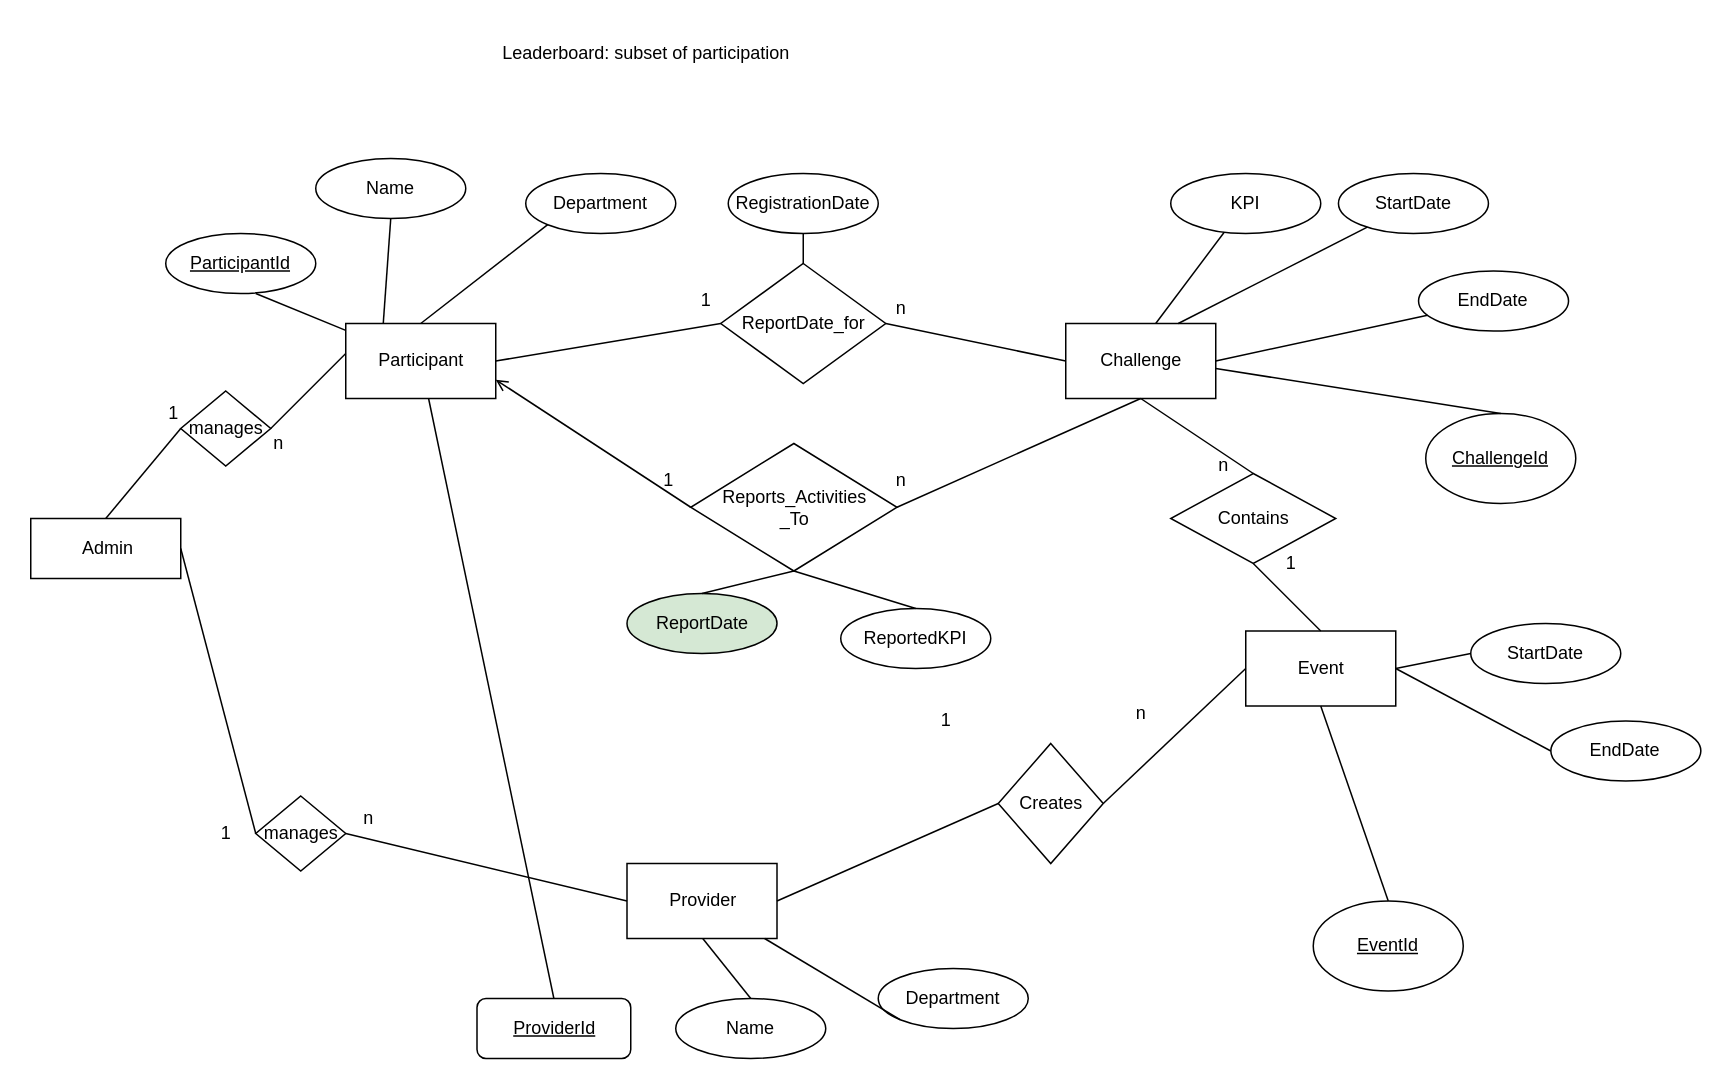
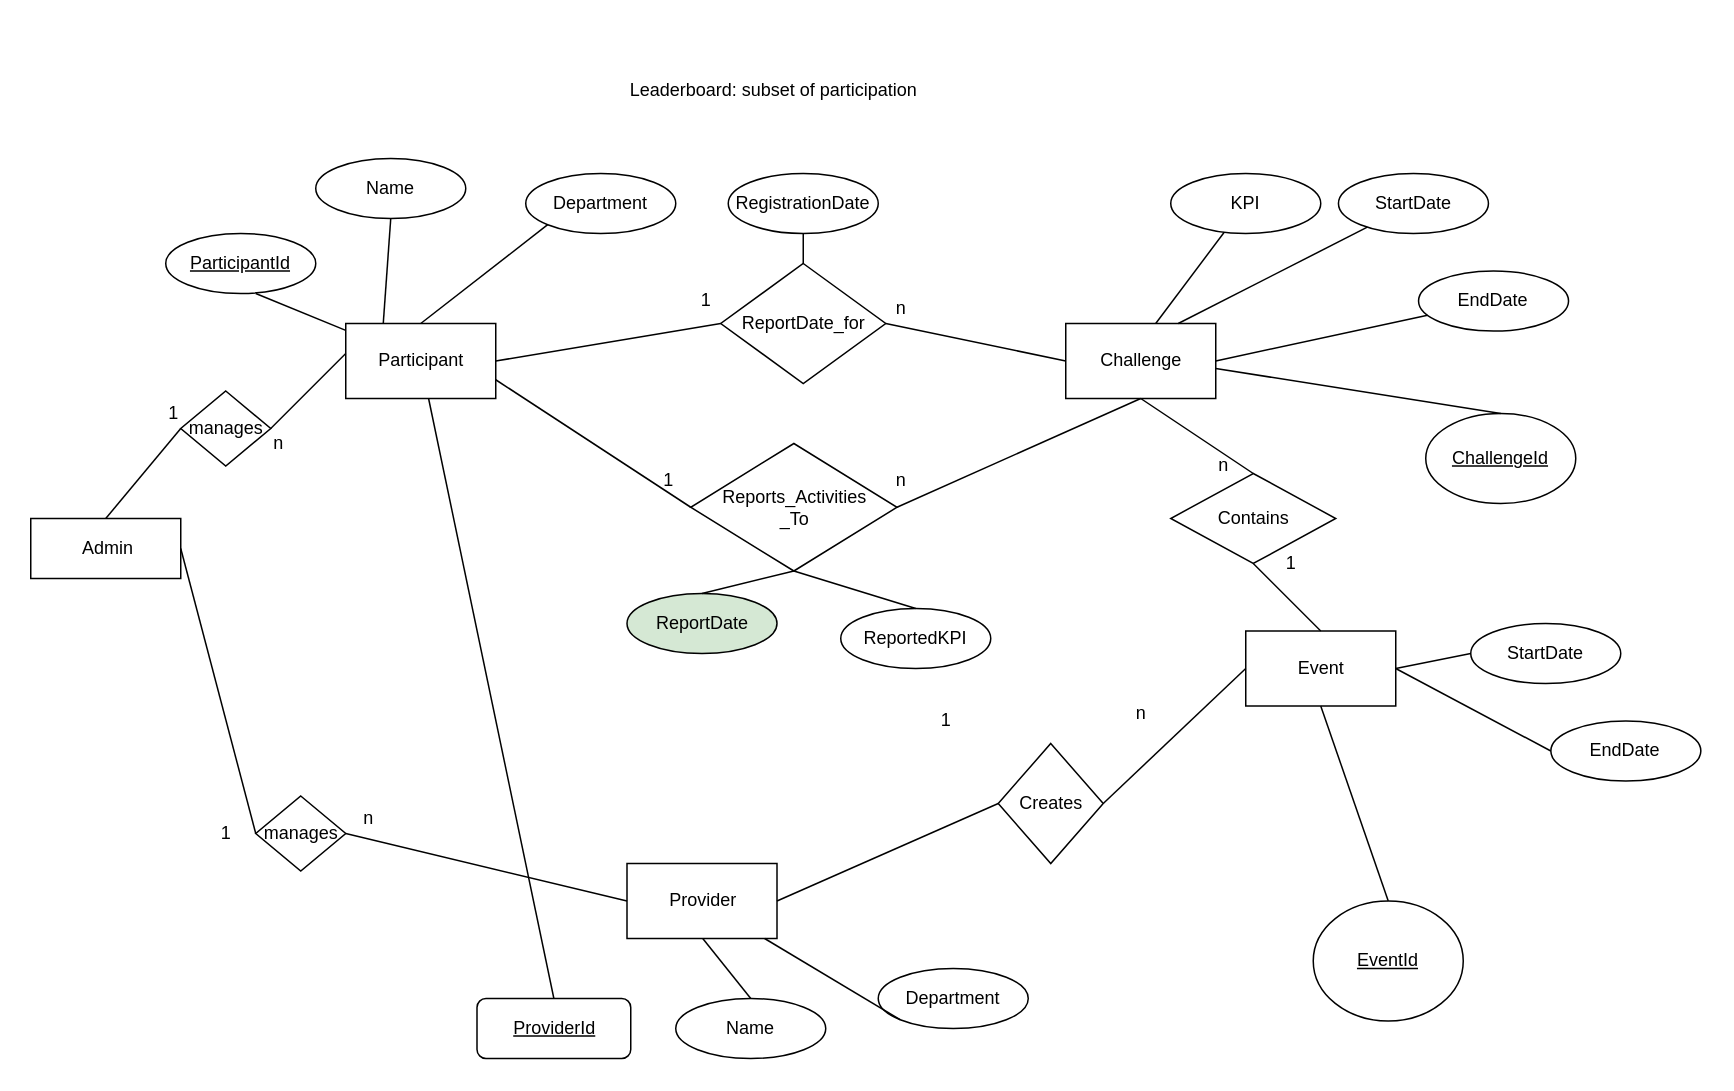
  <mxCell id="0" />
  <mxCell id="1" parent="0" />
  <mxCell id="2" value="Participant" style="html=1;dashed=0;whitespace=wrap;" vertex="1" parent="1"><mxGeometry x="230" y="215" width="100" height="50" as="geometry" /></mxCell>
  <mxCell id="3" value="ParticipantId" style="ellipse;whiteSpace=wrap;html=1;align=center;fontStyle=4;" vertex="1" parent="1"><mxGeometry x="110" y="155" width="100" height="40" as="geometry" /></mxCell>
  <mxCell id="4" value="Name" style="ellipse;whiteSpace=wrap;html=1;align=center;" vertex="1" parent="1"><mxGeometry x="210" y="105" width="100" height="40" as="geometry" /></mxCell>
  <mxCell id="5" value="Department" style="ellipse;whiteSpace=wrap;html=1;align=center;" vertex="1" parent="1"><mxGeometry x="350" y="115" width="100" height="40" as="geometry" /></mxCell>
  <mxCell id="6" value="ReportDate_for" style="shape=rhombus;html=1;dashed=0;whitespace=wrap;perimeter=rhombusPerimeter;" vertex="1" parent="1"><mxGeometry x="480" y="175" width="110" height="80" as="geometry" /></mxCell>
  <mxCell id="7" value="" style="endArrow=none;html=1;rounded=0;" edge="1" parent="1" target="2"><mxGeometry width="50" height="50" relative="1" as="geometry"><mxPoint x="170" y="195" as="sourcePoint" /><mxPoint x="590" y="375" as="targetPoint" /></mxGeometry></mxCell>
  <mxCell id="8" value="" style="endArrow=none;html=1;rounded=0;entryX=0.25;entryY=0;entryDx=0;entryDy=0;exitX=0.5;exitY=1;exitDx=0;exitDy=0;" edge="1" parent="1" source="4" target="2"><mxGeometry width="50" height="50" relative="1" as="geometry"><mxPoint x="255" y="135" as="sourcePoint" /><mxPoint x="240" y="229.847" as="targetPoint" /></mxGeometry></mxCell>
  <mxCell id="9" value="" style="endArrow=none;html=1;rounded=0;exitX=0;exitY=1;exitDx=0;exitDy=0;" edge="1" parent="1" source="5"><mxGeometry width="50" height="50" relative="1" as="geometry"><mxPoint x="257" y="158.36" as="sourcePoint" /><mxPoint x="280" y="215" as="targetPoint" /></mxGeometry></mxCell>
  <mxCell id="10" value="" style="endArrow=none;html=1;rounded=0;exitX=0;exitY=0.5;exitDx=0;exitDy=0;entryX=1;entryY=0.5;entryDx=0;entryDy=0;" edge="1" parent="1" source="6" target="2"><mxGeometry width="50" height="50" relative="1" as="geometry"><mxPoint x="374.854" y="159.226" as="sourcePoint" /><mxPoint x="290" y="225" as="targetPoint" /></mxGeometry></mxCell>
  <mxCell id="11" value="1" style="text;html=1;align=center;verticalAlign=middle;resizable=0;points=[];autosize=1;strokeColor=none;fillColor=none;" vertex="1" parent="1"><mxGeometry x="455" y="185" width="30" height="30" as="geometry" /></mxCell>
  <mxCell id="12" value="" style="endArrow=none;html=1;rounded=0;entryX=1;entryY=0.5;entryDx=0;entryDy=0;" edge="1" parent="1" target="6"><mxGeometry width="50" height="50" relative="1" as="geometry"><mxPoint x="710" y="240" as="sourcePoint" /><mxPoint x="340" y="250" as="targetPoint" /></mxGeometry></mxCell>
  <mxCell id="13" value="n" style="text;html=1;align=center;verticalAlign=middle;resizable=0;points=[];autosize=1;strokeColor=none;fillColor=none;" vertex="1" parent="1"><mxGeometry x="585" y="190" width="30" height="30" as="geometry" /></mxCell>
  <mxCell id="14" value="Challenge" style="html=1;dashed=0;whitespace=wrap;" vertex="1" parent="1"><mxGeometry x="710" y="215" width="100" height="50" as="geometry" /></mxCell>
  <mxCell id="15" value="ChallengeId" style="ellipse;whiteSpace=wrap;html=1;align=center;fontStyle=4;" vertex="1" parent="1"><mxGeometry x="950" y="275" width="100" height="60" as="geometry" /></mxCell>
  <mxCell id="16" value="KPI" style="ellipse;whiteSpace=wrap;html=1;align=center;" vertex="1" parent="1"><mxGeometry x="780" y="115" width="100" height="40" as="geometry" /></mxCell>
  <mxCell id="17" value="" style="endArrow=none;html=1;rounded=0;entryX=0.5;entryY=0;entryDx=0;entryDy=0;" edge="1" parent="1" target="15"><mxGeometry width="50" height="50" relative="1" as="geometry"><mxPoint x="810" y="245" as="sourcePoint" /><mxPoint x="590" y="375" as="targetPoint" /></mxGeometry></mxCell>
  <mxCell id="18" value="" style="endArrow=none;html=1;rounded=0;" edge="1" parent="1" target="16"><mxGeometry width="50" height="50" relative="1" as="geometry"><mxPoint x="770" y="215" as="sourcePoint" /><mxPoint x="710" y="165" as="targetPoint" /></mxGeometry></mxCell>
  <mxCell id="19" value="StartDate" style="ellipse;whiteSpace=wrap;html=1;align=center;" vertex="1" parent="1"><mxGeometry x="891.8" y="115" width="100" height="40" as="geometry" /></mxCell>
  <mxCell id="20" value="" style="endArrow=none;html=1;rounded=0;exitX=0.75;exitY=0;exitDx=0;exitDy=0;" edge="1" parent="1" target="19" source="14"><mxGeometry width="50" height="50" relative="1" as="geometry"><mxPoint x="880" y="211.9" as="sourcePoint" /><mxPoint x="821.8" y="165" as="targetPoint" /></mxGeometry></mxCell>
  <mxCell id="21" value="EndDate" style="ellipse;whiteSpace=wrap;html=1;align=center;" vertex="1" parent="1"><mxGeometry x="945.2" y="180" width="100" height="40" as="geometry" /></mxCell>
  <mxCell id="22" value="" style="endArrow=none;html=1;rounded=0;exitX=1;exitY=0.5;exitDx=0;exitDy=0;" edge="1" parent="1" target="21" source="14"><mxGeometry width="50" height="50" relative="1" as="geometry"><mxPoint x="838.4" y="280" as="sourcePoint" /><mxPoint x="875.2" y="230" as="targetPoint" /></mxGeometry></mxCell>
  <mxCell id="23" value="Creates" style="shape=rhombus;html=1;dashed=0;whitespace=wrap;perimeter=rhombusPerimeter;" vertex="1" parent="1"><mxGeometry x="665" y="495" width="70" height="80" as="geometry" /></mxCell>
  <mxCell id="24" value="1" style="text;html=1;align=center;verticalAlign=middle;resizable=0;points=[];autosize=1;strokeColor=none;fillColor=none;" vertex="1" parent="1"><mxGeometry x="615" y="465" width="30" height="30" as="geometry" /></mxCell>
  <mxCell id="25" value="n" style="text;html=1;align=center;verticalAlign=middle;resizable=0;points=[];autosize=1;strokeColor=none;fillColor=none;" vertex="1" parent="1"><mxGeometry x="745" y="460" width="30" height="30" as="geometry" /></mxCell>
- <mxCell id="26" value="Leaderboard: subset of participation" style="text;html=1;align=center;verticalAlign=middle;resizable=0;points=[];autosize=1;strokeColor=none;fillColor=none;" vertex="1" parent="1"><mxGeometry x="325" y="20" width="210" height="30" as="geometry" /></mxCell>
+ <mxCell id="26" value="Leaderboard: subset of participation" style="text;html=1;align=center;verticalAlign=middle;resizable=0;points=[];autosize=1;strokeColor=none;fillColor=none;" vertex="1" parent="1"><mxGeometry x="410" y="45" width="210" height="30" as="geometry" /></mxCell>
  <mxCell id="27" value="RegistrationDate" style="ellipse;whiteSpace=wrap;html=1;align=center;" vertex="1" parent="1"><mxGeometry x="485" y="115" width="100" height="40" as="geometry" /></mxCell>
  <mxCell id="28" value="" style="endArrow=none;html=1;rounded=0;exitX=0.5;exitY=0;exitDx=0;exitDy=0;entryX=0.5;entryY=1;entryDx=0;entryDy=0;" edge="1" parent="1" source="6" target="27"><mxGeometry width="50" height="50" relative="1" as="geometry"><mxPoint x="555" y="180" as="sourcePoint" /><mxPoint x="420" y="180" as="targetPoint" /></mxGeometry></mxCell>
  <mxCell id="29" value="Provider" style="html=1;dashed=0;whitespace=wrap;" vertex="1" parent="1"><mxGeometry x="417.5" y="575" width="100" height="50" as="geometry" /></mxCell>
  <mxCell id="30" value="ProviderId" style="whiteSpace=wrap;html=1;align=center;fontStyle=4;rounded=1;" vertex="1" parent="1"><mxGeometry x="317.5" y="665" width="102.5" height="40" as="geometry" /></mxCell>
  <mxCell id="31" value="Name" style="ellipse;whiteSpace=wrap;html=1;align=center;" vertex="1" parent="1"><mxGeometry x="450" y="665" width="100" height="40" as="geometry" /></mxCell>
  <mxCell id="32" value="Department" style="ellipse;whiteSpace=wrap;html=1;align=center;" vertex="1" parent="1"><mxGeometry x="585" y="645" width="100" height="40" as="geometry" /></mxCell>
  <mxCell id="33" value="" style="endArrow=none;html=1;rounded=0;exitX=0.5;exitY=0;exitDx=0;exitDy=0;" edge="1" parent="1" target="2" source="30"><mxGeometry width="50" height="50" relative="1" as="geometry"><mxPoint x="340" y="425" as="sourcePoint" /><mxPoint x="767.5" y="580" as="targetPoint" /></mxGeometry></mxCell>
  <mxCell id="34" value="" style="endArrow=none;html=1;rounded=0;exitX=0.5;exitY=0;exitDx=0;exitDy=0;" edge="1" parent="1" source="31"><mxGeometry width="50" height="50" relative="1" as="geometry"><mxPoint x="432.5" y="340" as="sourcePoint" /><mxPoint x="468" y="625" as="targetPoint" /></mxGeometry></mxCell>
  <mxCell id="35" value="" style="endArrow=none;html=1;rounded=0;exitX=0;exitY=1;exitDx=0;exitDy=0;" edge="1" parent="1" source="32" target="29"><mxGeometry width="50" height="50" relative="1" as="geometry"><mxPoint x="434.5" y="363.36" as="sourcePoint" /><mxPoint x="457.5" y="420" as="targetPoint" /></mxGeometry></mxCell>
  <mxCell id="36" value="" style="endArrow=none;html=1;rounded=0;exitX=0;exitY=0.5;exitDx=0;exitDy=0;entryX=1;entryY=0.5;entryDx=0;entryDy=0;" edge="1" parent="1" target="29" source="23"><mxGeometry width="50" height="50" relative="1" as="geometry"><mxPoint x="642.5" y="445" as="sourcePoint" /><mxPoint x="467.5" y="430" as="targetPoint" /></mxGeometry></mxCell>
  <mxCell id="37" value="Event" style="html=1;dashed=0;whitespace=wrap;" vertex="1" parent="1"><mxGeometry x="830" y="420" width="100" height="50" as="geometry" /></mxCell>
  <mxCell id="38" value="Contains" style="shape=rhombus;html=1;dashed=0;whitespace=wrap;perimeter=rhombusPerimeter;" vertex="1" parent="1"><mxGeometry x="780" y="315" width="110" height="60" as="geometry" /></mxCell>
  <mxCell id="39" value="" style="endArrow=none;html=1;rounded=0;entryX=0.5;entryY=0;entryDx=0;entryDy=0;exitX=0.5;exitY=1;exitDx=0;exitDy=0;" edge="1" parent="1" source="14" target="38"><mxGeometry width="50" height="50" relative="1" as="geometry"><mxPoint x="720" y="250" as="sourcePoint" /><mxPoint x="585" y="250" as="targetPoint" /></mxGeometry></mxCell>
  <mxCell id="40" value="" style="endArrow=none;html=1;rounded=0;entryX=0.5;entryY=1;entryDx=0;entryDy=0;exitX=0.5;exitY=0;exitDx=0;exitDy=0;" edge="1" parent="1" source="37" target="38"><mxGeometry width="50" height="50" relative="1" as="geometry"><mxPoint x="770" y="275" as="sourcePoint" /><mxPoint x="845" y="325" as="targetPoint" /></mxGeometry></mxCell>
  <mxCell id="41" value="1" style="text;html=1;align=center;verticalAlign=middle;resizable=0;points=[];autosize=1;strokeColor=none;fillColor=none;" vertex="1" parent="1"><mxGeometry x="845" y="360" width="30" height="30" as="geometry" /></mxCell>
  <mxCell id="42" value="n" style="text;html=1;align=center;verticalAlign=middle;resizable=0;points=[];autosize=1;strokeColor=none;fillColor=none;" vertex="1" parent="1"><mxGeometry x="800" y="295" width="30" height="30" as="geometry" /></mxCell>
  <mxCell id="43" value="" style="endArrow=none;html=1;rounded=0;exitX=0;exitY=0.5;exitDx=0;exitDy=0;entryX=1;entryY=0.5;entryDx=0;entryDy=0;" edge="1" parent="1" source="37" target="23"><mxGeometry width="50" height="50" relative="1" as="geometry"><mxPoint x="652.5" y="455" as="sourcePoint" /><mxPoint x="517.5" y="455" as="targetPoint" /></mxGeometry></mxCell>
  <mxCell id="44" value="&amp;nbsp;Admin" style="whiteSpace=wrap;html=1;align=center;" vertex="1" parent="1"><mxGeometry x="20" y="345" width="100" height="40" as="geometry" /></mxCell>
  <mxCell id="45" value="manages" style="shape=rhombus;html=1;dashed=0;whitespace=wrap;perimeter=rhombusPerimeter;" vertex="1" parent="1"><mxGeometry x="170" y="530" width="60" height="50" as="geometry" /></mxCell>
  <mxCell id="46" value="manages" style="shape=rhombus;html=1;dashed=0;whitespace=wrap;perimeter=rhombusPerimeter;" vertex="1" parent="1"><mxGeometry x="120" y="260" width="60" height="50" as="geometry" /></mxCell>
  <mxCell id="47" value="" style="endArrow=none;html=1;rounded=0;exitX=1;exitY=0.5;exitDx=0;exitDy=0;" edge="1" parent="1" source="46"><mxGeometry width="50" height="50" relative="1" as="geometry"><mxPoint x="180" y="205" as="sourcePoint" /><mxPoint x="230" y="235" as="targetPoint" /></mxGeometry></mxCell>
  <mxCell id="48" value="" style="endArrow=none;html=1;rounded=0;exitX=0.5;exitY=0;exitDx=0;exitDy=0;entryX=0;entryY=0.5;entryDx=0;entryDy=0;" edge="1" parent="1" source="44" target="46"><mxGeometry width="50" height="50" relative="1" as="geometry"><mxPoint x="190" y="215" as="sourcePoint" /><mxPoint x="250" y="239.545" as="targetPoint" /></mxGeometry></mxCell>
  <mxCell id="49" value="" style="endArrow=none;html=1;rounded=0;exitX=1;exitY=0.5;exitDx=0;exitDy=0;entryX=0;entryY=0.5;entryDx=0;entryDy=0;" edge="1" parent="1" source="44" target="45"><mxGeometry width="50" height="50" relative="1" as="geometry"><mxPoint x="200" y="225" as="sourcePoint" /><mxPoint x="260" y="249.545" as="targetPoint" /></mxGeometry></mxCell>
  <mxCell id="50" value="" style="endArrow=none;html=1;rounded=0;exitX=1;exitY=0.5;exitDx=0;exitDy=0;entryX=0;entryY=0.5;entryDx=0;entryDy=0;" edge="1" parent="1" source="45" target="29"><mxGeometry width="50" height="50" relative="1" as="geometry"><mxPoint x="210" y="235" as="sourcePoint" /><mxPoint x="270" y="259.545" as="targetPoint" /></mxGeometry></mxCell>
- <mxCell id="51" value="EventId" style="ellipse;whiteSpace=wrap;html=1;align=center;fontStyle=4;" vertex="1" parent="1"><mxGeometry x="875" y="600" width="100" height="60" as="geometry" /></mxCell>
+ <mxCell id="51" value="EventId" style="ellipse;whiteSpace=wrap;html=1;align=center;fontStyle=4;" vertex="1" parent="1"><mxGeometry x="875" y="600" width="100" height="80" as="geometry" /></mxCell>
  <mxCell id="52" value="" style="endArrow=none;html=1;rounded=0;entryX=0.5;entryY=0;entryDx=0;entryDy=0;exitX=0.5;exitY=1;exitDx=0;exitDy=0;" edge="1" parent="1" target="51" source="37"><mxGeometry width="50" height="50" relative="1" as="geometry"><mxPoint x="840" y="485" as="sourcePoint" /><mxPoint x="515" y="700" as="targetPoint" /></mxGeometry></mxCell>
  <mxCell id="53" value="StartDate" style="ellipse;whiteSpace=wrap;html=1;align=center;" vertex="1" parent="1"><mxGeometry x="980" y="415" width="100" height="40" as="geometry" /></mxCell>
  <mxCell id="54" value="EndDate" style="ellipse;whiteSpace=wrap;html=1;align=center;" vertex="1" parent="1"><mxGeometry x="1033.4" y="480" width="100" height="40" as="geometry" /></mxCell>
  <mxCell id="55" value="" style="endArrow=none;html=1;rounded=0;exitX=1;exitY=0.5;exitDx=0;exitDy=0;entryX=0;entryY=0.5;entryDx=0;entryDy=0;" edge="1" parent="1" source="37" target="53"><mxGeometry width="50" height="50" relative="1" as="geometry"><mxPoint x="795" y="225" as="sourcePoint" /><mxPoint x="920.991" y="160.752" as="targetPoint" /></mxGeometry></mxCell>
  <mxCell id="56" value="" style="endArrow=none;html=1;rounded=0;exitX=1;exitY=0.5;exitDx=0;exitDy=0;entryX=0;entryY=0.5;entryDx=0;entryDy=0;" edge="1" parent="1" source="37" target="54"><mxGeometry width="50" height="50" relative="1" as="geometry"><mxPoint x="805" y="235" as="sourcePoint" /><mxPoint x="930.991" y="170.752" as="targetPoint" /></mxGeometry></mxCell>
  <mxCell id="57" value="Reports_Activities&lt;br&gt;_To" style="shape=rhombus;html=1;dashed=0;whitespace=wrap;perimeter=rhombusPerimeter;" vertex="1" parent="1"><mxGeometry x="460" y="295" width="137.5" height="85" as="geometry" /></mxCell>
- <mxCell id="58" value="" style="endArrow=open;html=1;rounded=0;exitX=0;exitY=0.5;exitDx=0;exitDy=0;entryX=1;entryY=0.75;entryDx=0;entryDy=0;" edge="1" parent="1" source="57" target="2"><mxGeometry width="50" height="50" relative="1" as="geometry"><mxPoint x="490" y="225" as="sourcePoint" /><mxPoint x="340" y="250" as="targetPoint" /></mxGeometry></mxCell>
+ <mxCell id="58" value="" style="endArrow=none;html=1;rounded=0;exitX=0;exitY=0.5;exitDx=0;exitDy=0;entryX=1;entryY=0.75;entryDx=0;entryDy=0;" edge="1" parent="1" source="57" target="2"><mxGeometry width="50" height="50" relative="1" as="geometry"><mxPoint x="490" y="225" as="sourcePoint" /><mxPoint x="340" y="250" as="targetPoint" /></mxGeometry></mxCell>
  <mxCell id="59" value="" style="endArrow=none;html=1;rounded=0;exitX=0.5;exitY=1;exitDx=0;exitDy=0;entryX=1;entryY=0.5;entryDx=0;entryDy=0;" edge="1" parent="1" source="14" target="57"><mxGeometry width="50" height="50" relative="1" as="geometry"><mxPoint x="500" y="235" as="sourcePoint" /><mxPoint x="350" y="260" as="targetPoint" /></mxGeometry></mxCell>
  <mxCell id="60" value="ReportDate" style="ellipse;whiteSpace=wrap;html=1;align=center;fillColor=#d5e8d4;" vertex="1" parent="1"><mxGeometry x="417.5" y="395" width="100" height="40" as="geometry" /></mxCell>
  <mxCell id="61" value="" style="endArrow=none;html=1;rounded=0;exitX=0.5;exitY=1;exitDx=0;exitDy=0;entryX=0.5;entryY=0;entryDx=0;entryDy=0;" edge="1" parent="1" source="57" target="60"><mxGeometry width="50" height="50" relative="1" as="geometry"><mxPoint x="510" y="245" as="sourcePoint" /><mxPoint x="460" y="385" as="targetPoint" /></mxGeometry></mxCell>
  <mxCell id="62" value="ReportedKPI" style="ellipse;whiteSpace=wrap;html=1;align=center;" vertex="1" parent="1"><mxGeometry x="560" y="405" width="100" height="40" as="geometry" /></mxCell>
  <mxCell id="63" value="" style="endArrow=none;html=1;rounded=0;exitX=0.5;exitY=0;exitDx=0;exitDy=0;entryX=0.5;entryY=1;entryDx=0;entryDy=0;" edge="1" parent="1" source="62" target="57"><mxGeometry width="50" height="50" relative="1" as="geometry"><mxPoint x="490" y="347.5" as="sourcePoint" /><mxPoint x="540" y="385" as="targetPoint" /></mxGeometry></mxCell>
  <mxCell id="64" value="1" style="text;html=1;align=center;verticalAlign=middle;resizable=0;points=[];autosize=1;strokeColor=none;fillColor=none;" vertex="1" parent="1"><mxGeometry x="430" y="305" width="30" height="30" as="geometry" /></mxCell>
  <mxCell id="65" value="n" style="text;html=1;align=center;verticalAlign=middle;resizable=0;points=[];autosize=1;strokeColor=none;fillColor=none;" vertex="1" parent="1"><mxGeometry x="585" y="305" width="30" height="30" as="geometry" /></mxCell>
  <mxCell id="66" value="1" style="text;html=1;align=center;verticalAlign=middle;resizable=0;points=[];autosize=1;strokeColor=none;fillColor=none;" vertex="1" parent="1"><mxGeometry x="100" y="260" width="30" height="30" as="geometry" /></mxCell>
  <mxCell id="67" value="n" style="text;html=1;align=center;verticalAlign=middle;resizable=0;points=[];autosize=1;strokeColor=none;fillColor=none;" vertex="1" parent="1"><mxGeometry x="170" y="280" width="30" height="30" as="geometry" /></mxCell>
  <mxCell id="68" value="1" style="text;html=1;align=center;verticalAlign=middle;resizable=0;points=[];autosize=1;strokeColor=none;fillColor=none;" vertex="1" parent="1"><mxGeometry x="135" y="540" width="30" height="30" as="geometry" /></mxCell>
  <mxCell id="69" value="n" style="text;html=1;align=center;verticalAlign=middle;resizable=0;points=[];autosize=1;strokeColor=none;fillColor=none;" vertex="1" parent="1"><mxGeometry x="230" y="530" width="30" height="30" as="geometry" /></mxCell>
